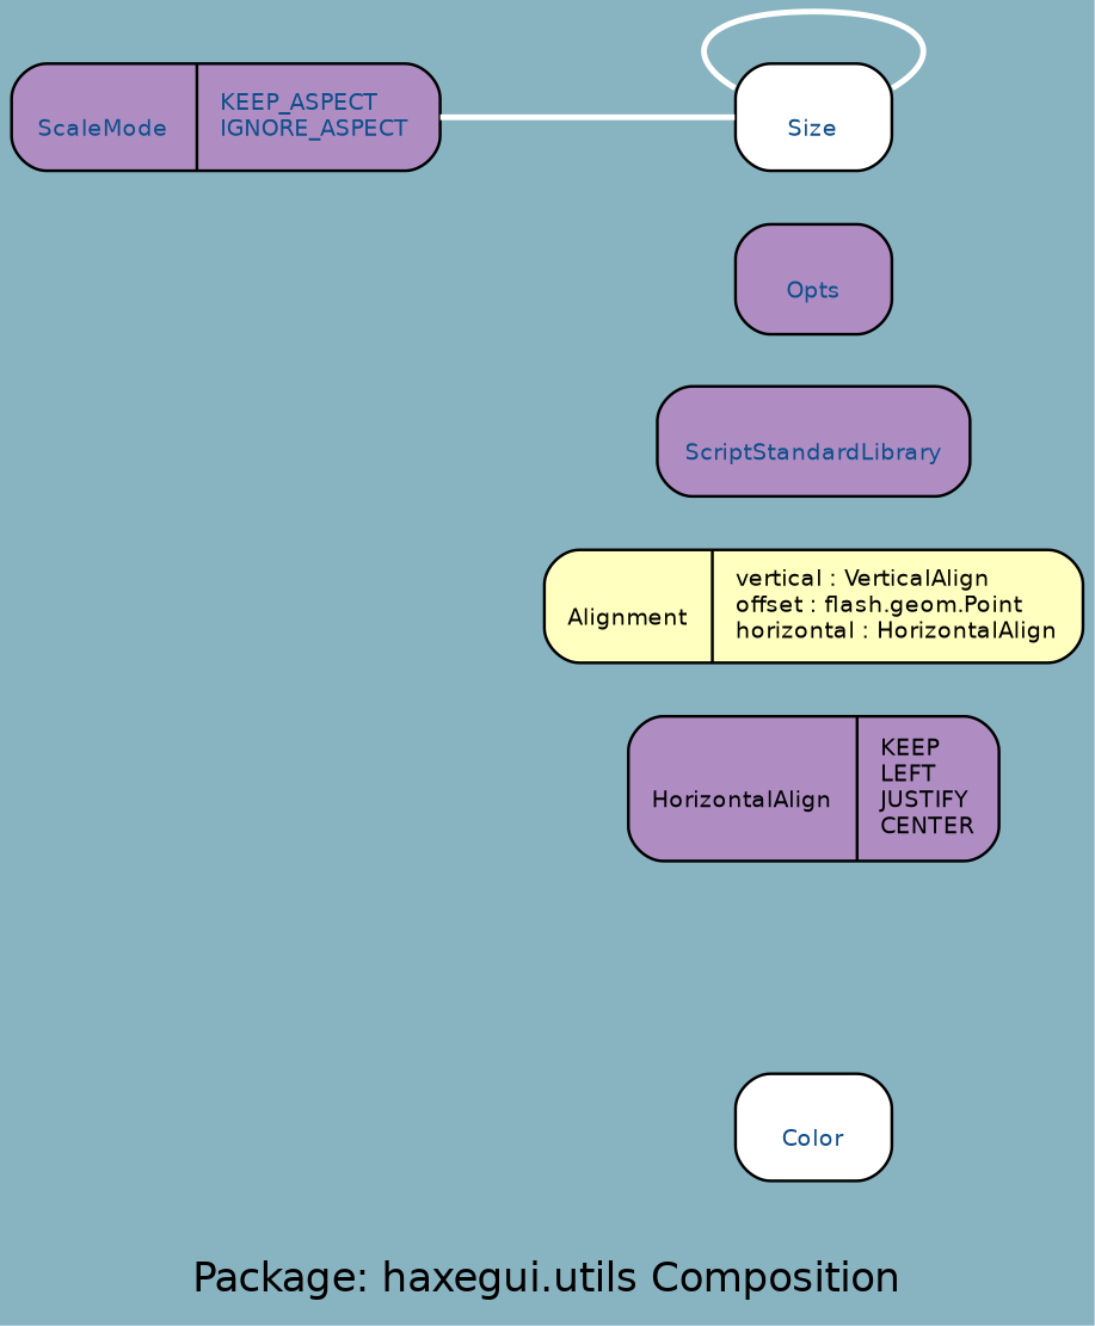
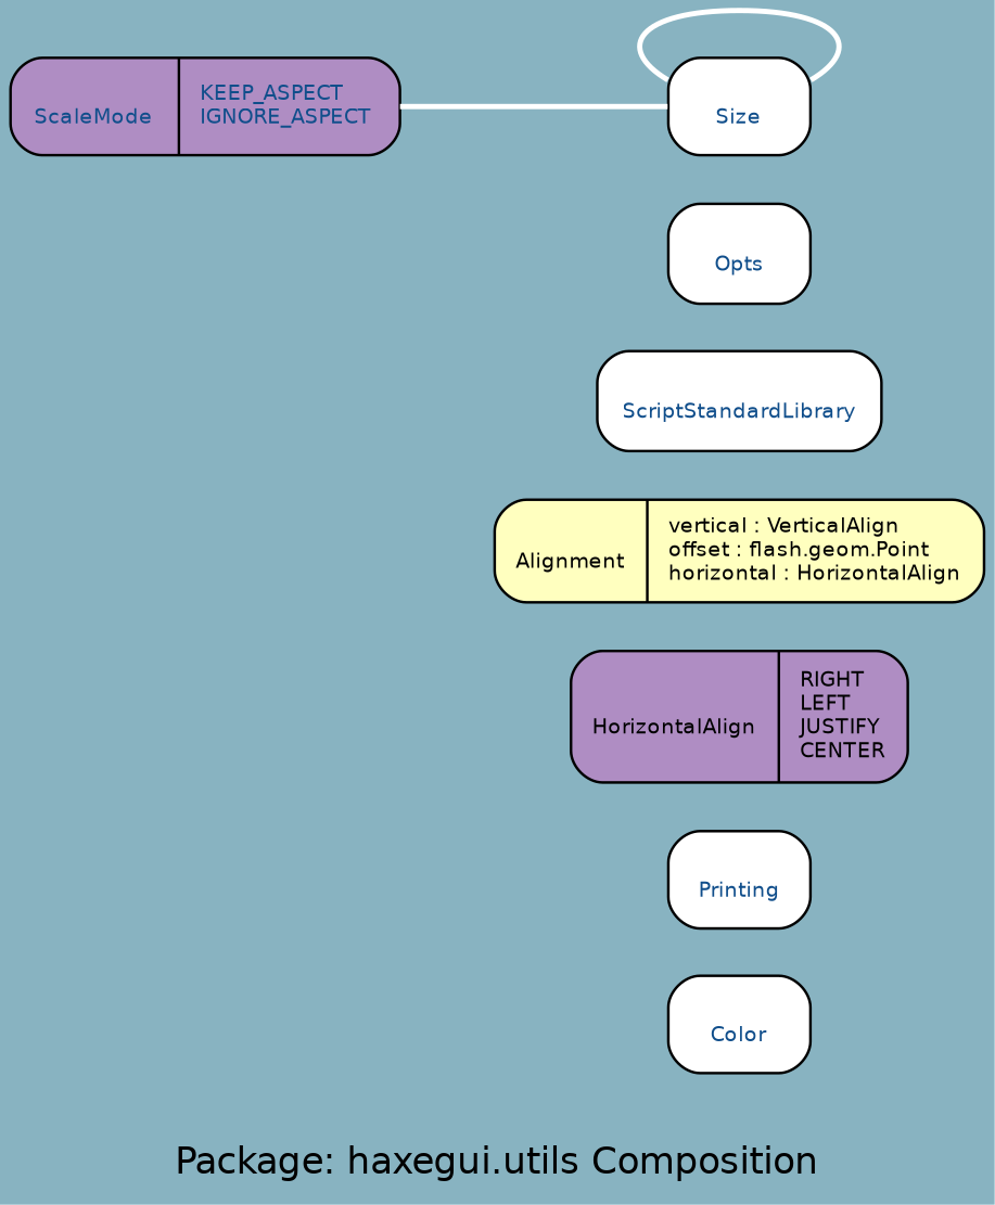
  digraph {
    bgcolor="#88B3C1"
    fontcolor=black
    fontname="DejaVu Sans"
    fontsize=14
    label="Package: haxegui.utils Composition"
    rankdir=RL
    smoothing=avg_dist
    node [color=black fillcolor=white fontcolor="#104E8B" fontname="DejaVu Sans" fontsize=8 shape=record style="rounded,filled"]
    edge [arrowhead=none arrowsize=1 arrowtail=diamond color=white fontcolor=black fontname="DejaVu Sans" fontsize=8 style=bold]
    n1 [height=0.50 label="{\nColor}" width=0.75]
-   n3 [fillcolor="#af8dc3" fontcolor=black height=0.67 label="{\nHorizontalAlign|KEEP\lLEFT\lJUSTIFY\lCENTER\l}" width=1.75]
+   n2 [height=0.50 label="{\nPrinting}" width=0.75]
+   n3 [fillcolor="#af8dc3" fontcolor=black height=0.67 label="{\nHorizontalAlign|RIGHT\lLEFT\lJUSTIFY\lCENTER\l}" width=1.75]
    n4 [fillcolor="#ffffbf" fontcolor=black height=0.53 label="{\nAlignment|vertical : VerticalAlign\loffset : flash.geom.Point\lhorizontal : HorizontalAlign\l}" width=2.58]
-   n5 [fillcolor="#af8dc3" height=0.50 label="{\nScriptStandardLibrary}" width=1.50]
-   n6 [fillcolor="#af8dc3" height=0.50 label="{\nOpts}" width=0.75]
+   n5 [height=0.50 label="{\nScriptStandardLibrary}" width=1.50]
+   n6 [height=0.50 label="{\nOpts}" width=0.75]
    n7 [fillcolor="#af8dc3" height=0.50 label="{\nScaleMode|KEEP_ASPECT\lIGNORE_ASPECT\l}" width=2.06]
    n8 [height=0.50 label="{\nSize}" width=0.75]
    n8 -> n7
    n8 -> n8
  }
